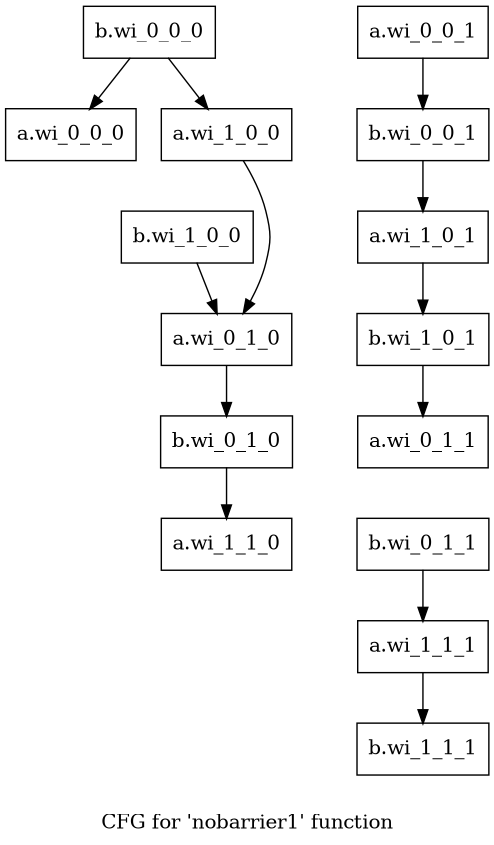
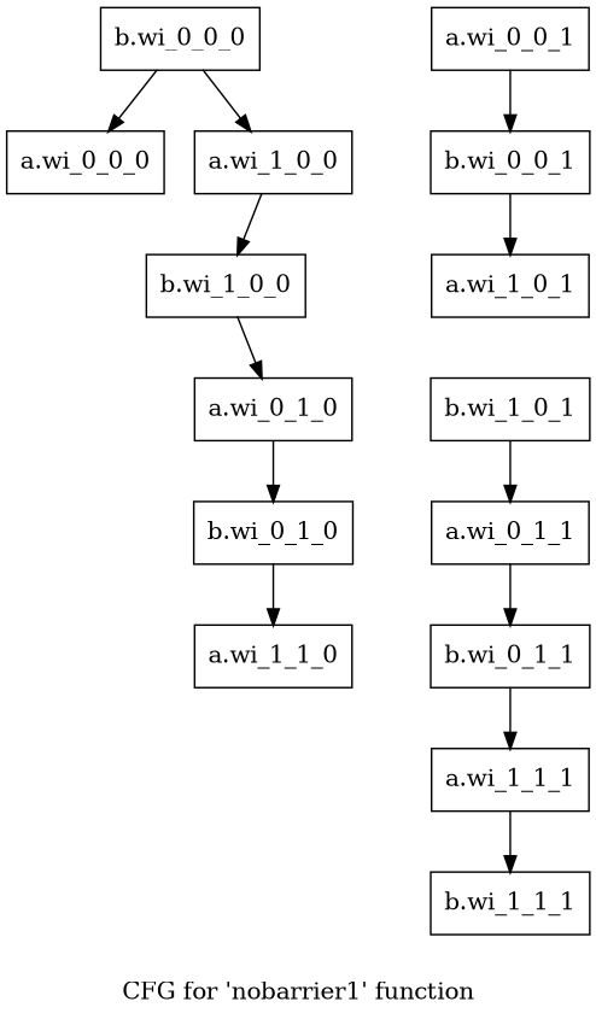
  digraph {
    label="CFG for 'nobarrier1' function"
    node [shape=record]
    n1 [label="{a.wi_0_0_0}"]
    n2 [label="{b.wi_0_0_0}"]
    n3 [label="{a.wi_1_0_0}"]
    n4 [label="{b.wi_1_0_0}"]
    n5 [label="{a.wi_0_1_0}"]
    n6 [label="{b.wi_0_1_0}"]
    n7 [label="{a.wi_1_1_0}"]
    n8 [label="{a.wi_0_0_1}"]
    n9 [label="{b.wi_0_0_1}"]
    n10 [label="{a.wi_1_0_1}"]
    n11 [label="{b.wi_1_0_1}"]
    n12 [label="{a.wi_0_1_1}"]
    n13 [label="{b.wi_0_1_1}"]
    n14 [label="{a.wi_1_1_1}"]
    n15 [label="{b.wi_1_1_1}"]
    n2 -> n1
    n2 -> n3
-   n3 -> n5
+   n3 -> n4
    n4 -> n5
    n5 -> n6
    n6 -> n7
    n8 -> n9
    n9 -> n10
-   n10 -> n11
    n11 -> n12
+   n12 -> n13
    n13 -> n14
    n14 -> n15
  }
